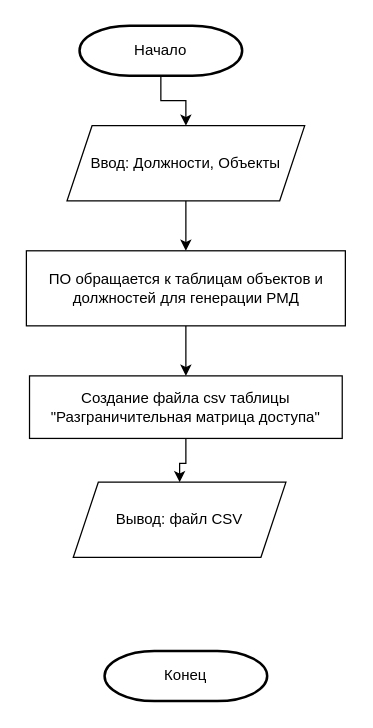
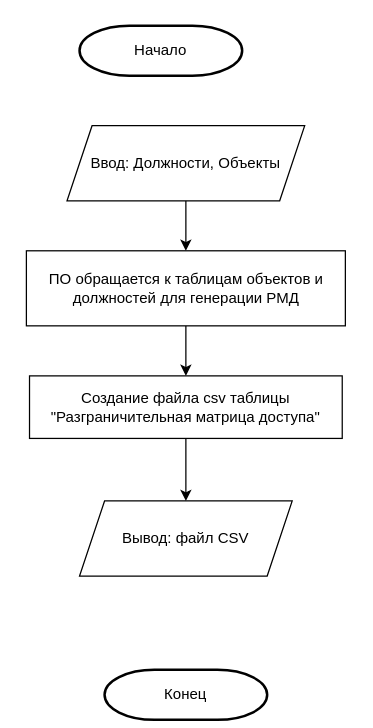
  <mxCell id="0" />
  <mxCell id="1" parent="0" />
- <mxCell id="2" value="" style="edgeStyle=orthogonalEdgeStyle;rounded=0;orthogonalLoop=1;jettySize=auto;html=1;" parent="1" source="3" target="6" edge="1"><mxGeometry relative="1" as="geometry" /></mxCell>
  <mxCell id="3" value="Начало" style="strokeWidth=2;html=1;shape=mxgraph.flowchart.terminator;whiteSpace=wrap;" parent="1" vertex="1"><mxGeometry x="63" y="20" width="130" height="40" as="geometry" /></mxCell>
- <mxCell id="4" value="Конец" style="strokeWidth=2;html=1;shape=mxgraph.flowchart.terminator;whiteSpace=wrap;" parent="1" vertex="1"><mxGeometry x="83" y="520" width="130" height="40" as="geometry" /></mxCell>
+ <mxCell id="4" value="Конец" style="strokeWidth=2;html=1;shape=mxgraph.flowchart.terminator;whiteSpace=wrap;" parent="1" vertex="1"><mxGeometry x="83" y="535" width="130" height="40" as="geometry" /></mxCell>
  <mxCell id="5" value="" style="edgeStyle=orthogonalEdgeStyle;rounded=0;orthogonalLoop=1;jettySize=auto;html=1;" parent="1" source="6" target="8" edge="1"><mxGeometry relative="1" as="geometry" /></mxCell>
  <mxCell id="6" value="Ввод: Должности, Объекты" style="shape=parallelogram;perimeter=parallelogramPerimeter;whiteSpace=wrap;html=1;fixedSize=1;" parent="1" vertex="1"><mxGeometry x="53" y="100" width="190" height="60" as="geometry" /></mxCell>
  <mxCell id="7" value="" style="edgeStyle=orthogonalEdgeStyle;rounded=0;orthogonalLoop=1;jettySize=auto;html=1;" parent="1" source="8" target="10" edge="1"><mxGeometry relative="1" as="geometry" /></mxCell>
  <mxCell id="8" value="ПО обращается к таблицам объектов и должностей для генерации РМД" style="rounded=0;whiteSpace=wrap;html=1;" parent="1" vertex="1"><mxGeometry x="20.5" y="200" width="255" height="60" as="geometry" /></mxCell>
  <mxCell id="9" value="" style="edgeStyle=orthogonalEdgeStyle;rounded=0;orthogonalLoop=1;jettySize=auto;html=1;" parent="1" source="10" target="11" edge="1"><mxGeometry relative="1" as="geometry" /></mxCell>
  <mxCell id="10" value="Создание файла csv таблицы &quot;Разграничительная матрица доступа&quot;" style="rounded=0;whiteSpace=wrap;html=1;" parent="1" vertex="1"><mxGeometry x="23" y="300" width="250" height="50" as="geometry" /></mxCell>
- <mxCell id="11" value="Вывод: файл CSV" style="shape=parallelogram;perimeter=parallelogramPerimeter;whiteSpace=wrap;html=1;fixedSize=1;" parent="1" vertex="1"><mxGeometry x="58" y="385" width="170" height="60" as="geometry" /></mxCell>
+ <mxCell id="11" value="Вывод: файл CSV" style="shape=parallelogram;perimeter=parallelogramPerimeter;whiteSpace=wrap;html=1;fixedSize=1;" parent="1" vertex="1"><mxGeometry x="63" y="400" width="170" height="60" as="geometry" /></mxCell>
